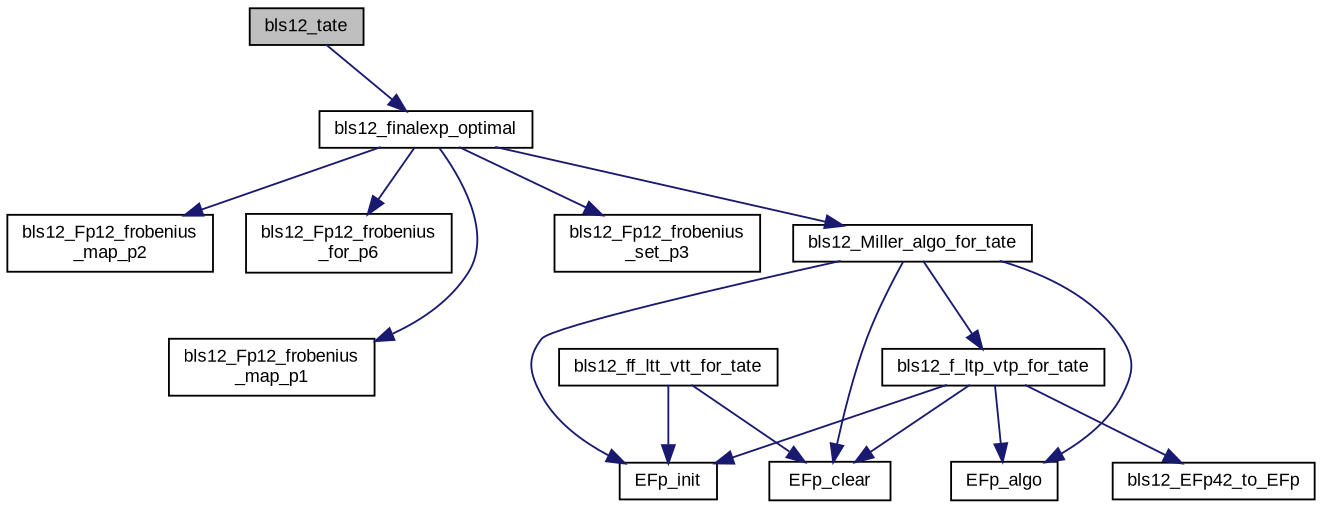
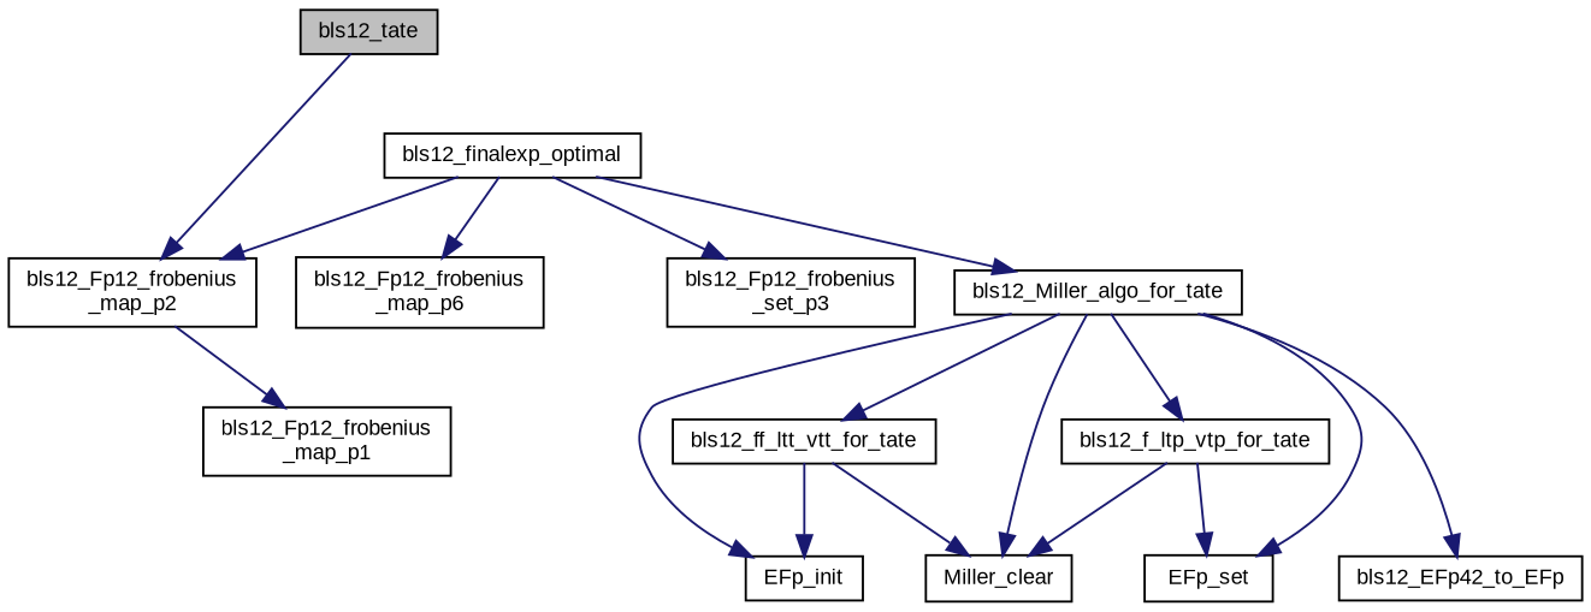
  digraph {
    fontname="Liberation Sans"
    rankdir=TB
    node [color=black fillcolor=white fontname="Liberation Sans" fontsize=10 shape=record style=filled]
    edge [color=midnightblue fontname="Liberation Sans" fontsize=10 labelfontname=Helvetica labelfontsize=10 style=solid]
    n1 [fillcolor=grey75 fontcolor=black height=0.2 label=bls12_tate width=0.4]
    n2 [height=0.2 label=bls12_finalexp_optimal width=0.4]
    n3 [height=0.2 label=bls12_Miller_algo_for_tate width=0.4]
    n4 [height=0.2 label="bls12_Fp12_frobenius\l_map_p1" width=0.4]
    n5 [height=0.2 label="bls12_Fp12_frobenius\l_map_p2" width=0.4]
    n6 [height=0.2 label="bls12_Fp12_frobenius\l_set_p3" width=0.4]
-   n7 [height=0.2 label="bls12_Fp12_frobenius\l_for_p6" width=0.4]
+   n7 [height=0.2 label="bls12_Fp12_frobenius\l_map_p6" width=0.4]
    n8 [height=0.2 label=bls12_EFp42_to_EFp width=0.4]
    n9 [height=0.2 label=bls12_f_ltp_vtp_for_tate width=0.4]
-   n10 [height=0.2 label=EFp_clear width=0.4]
+   n10 [height=0.2 label=Miller_clear width=0.4]
    n11 [height=0.2 label=EFp_init width=0.4]
-   n12 [height=0.2 label=EFp_algo width=0.4]
+   n12 [height=0.2 label=EFp_set width=0.4]
    n13 [height=0.2 label=bls12_ff_ltt_vtt_for_tate width=0.4]
-   n1 -> n2
+   n1 -> n5
    n2 -> n3
-   n2 -> n4
+   n5 -> n4
    n2 -> n5
    n2 -> n6
    n2 -> n7
-   n9 -> n8
+   n3 -> n8
    n3 -> n9
    n3 -> n10
    n3 -> n11
    n3 -> n12
+   n3 -> n13
    n9 -> n10
-   n9 -> n11
    n9 -> n12
    n13 -> n10
    n13 -> n11
  }
